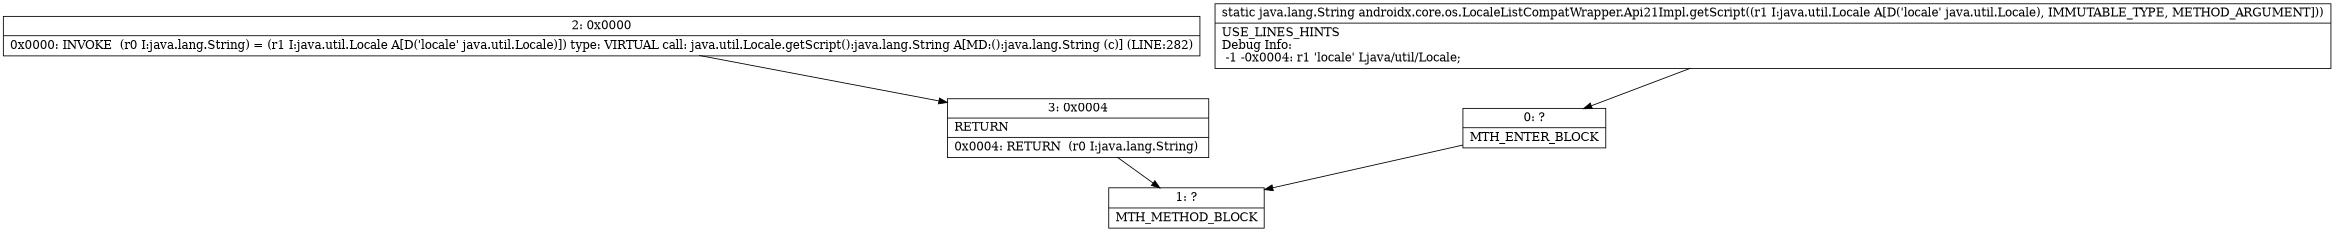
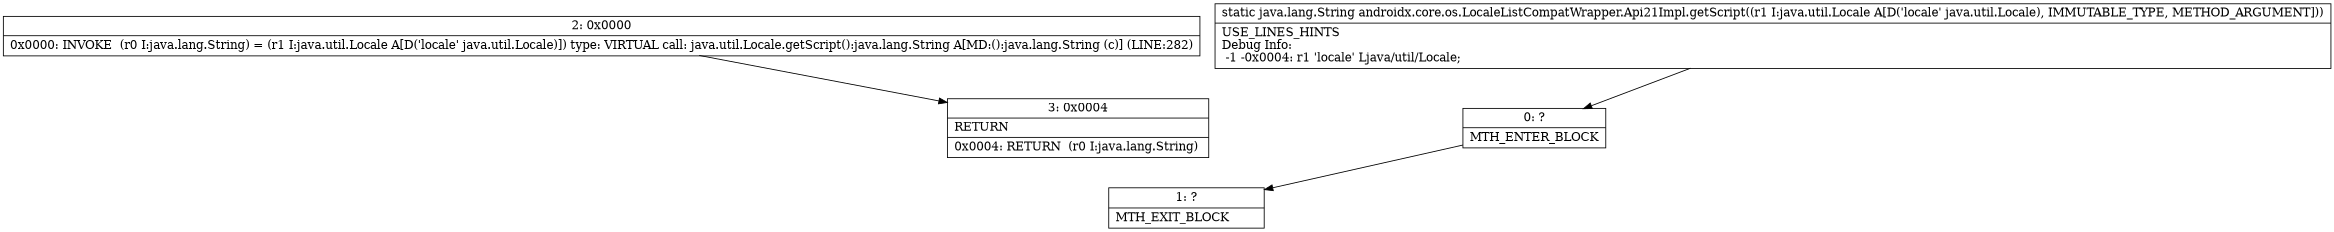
  digraph {
    node [shape=record]
    n1 [label="{0\:\ ?|MTH_ENTER_BLOCK\l}"]
-   n2 [label="{1\:\ ?|MTH_METHOD_BLOCK\l}"]
+   n2 [label="{1\:\ ?|MTH_EXIT_BLOCK\l}"]
    n3 [label="{2\:\ 0x0000|0x0000: INVOKE  (r0 I:java.lang.String) = (r1 I:java.util.Locale A[D('locale' java.util.Locale)]) type: VIRTUAL call: java.util.Locale.getScript():java.lang.String A[MD:():java.lang.String (c)] (LINE:282)\l}"]
    n4 [label="{3\:\ 0x0004|RETURN\l|0x0004: RETURN  (r0 I:java.lang.String) \l}"]
    n5 [label="{static java.lang.String androidx.core.os.LocaleListCompatWrapper.Api21Impl.getScript((r1 I:java.util.Locale A[D('locale' java.util.Locale), IMMUTABLE_TYPE, METHOD_ARGUMENT]))  | USE_LINES_HINTS\lDebug Info:\l  \-1 \-0x0004: r1 'locale' Ljava\/util\/Locale;\l}"]
    n1 -> n2
    n3 -> n4
-   n4 -> n2
    n5 -> n1
  }
